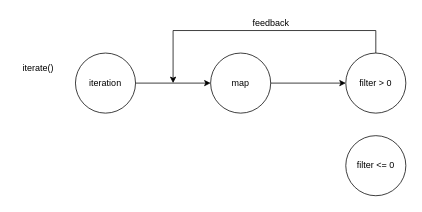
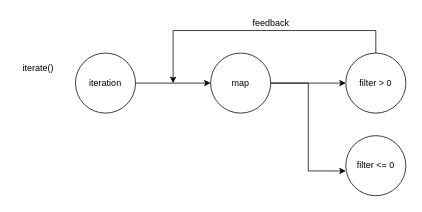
  <mxCell id="0" />
  <mxCell id="1" parent="0" />
  <mxCell id="2" style="edgeStyle=orthogonalEdgeStyle;rounded=0;orthogonalLoop=1;jettySize=auto;html=1;exitX=1;exitY=0.5;exitDx=0;exitDy=0;entryX=0;entryY=0.5;entryDx=0;entryDy=0;" edge="1" parent="1" source="3" target="6"><mxGeometry relative="1" as="geometry" /></mxCell>
  <mxCell id="3" value="iteration" style="ellipse;whiteSpace=wrap;html=1;aspect=fixed;" vertex="1" parent="1"><mxGeometry x="100" y="70" width="80" height="80" as="geometry" /></mxCell>
  <mxCell id="4" style="edgeStyle=orthogonalEdgeStyle;rounded=0;orthogonalLoop=1;jettySize=auto;html=1;exitX=1;exitY=0.5;exitDx=0;exitDy=0;entryX=0;entryY=0.5;entryDx=0;entryDy=0;" edge="1" parent="1" source="6" target="8"><mxGeometry relative="1" as="geometry" /></mxCell>
+ <mxCell id="5" style="edgeStyle=orthogonalEdgeStyle;rounded=0;orthogonalLoop=1;jettySize=auto;html=1;exitX=1;exitY=0.5;exitDx=0;exitDy=0;entryX=0;entryY=0.588;entryDx=0;entryDy=0;entryPerimeter=0;" edge="1" parent="1" source="6" target="9"><mxGeometry relative="1" as="geometry" /></mxCell>
  <mxCell id="6" value="map" style="ellipse;whiteSpace=wrap;html=1;aspect=fixed;" vertex="1" parent="1"><mxGeometry x="280" y="70" width="80" height="80" as="geometry" /></mxCell>
  <mxCell id="7" style="edgeStyle=elbowEdgeStyle;rounded=0;orthogonalLoop=1;jettySize=auto;elbow=vertical;html=1;exitX=0.5;exitY=0;exitDx=0;exitDy=0;" edge="1" parent="1" source="8"><mxGeometry relative="1" as="geometry"><mxPoint x="230" y="110" as="targetPoint" /><Array as="points"><mxPoint x="170" y="40" /></Array></mxGeometry></mxCell>
  <mxCell id="8" value="filter &amp;gt; 0" style="ellipse;whiteSpace=wrap;html=1;aspect=fixed;" vertex="1" parent="1"><mxGeometry x="460" y="70" width="80" height="80" as="geometry" /></mxCell>
  <mxCell id="9" value="filter &amp;lt;= 0" style="ellipse;whiteSpace=wrap;html=1;aspect=fixed;" vertex="1" parent="1"><mxGeometry x="460" y="180" width="80" height="80" as="geometry" /></mxCell>
  <mxCell id="10" value="iterate()" style="text;html=1;resizable=0;autosize=1;align=center;verticalAlign=middle;points=[];fillColor=none;strokeColor=none;rounded=0;" vertex="1" parent="1"><mxGeometry x="20" y="80" width="60" height="20" as="geometry" /></mxCell>
  <mxCell id="11" value="feedback" style="text;html=1;resizable=0;autosize=1;align=center;verticalAlign=middle;points=[];fillColor=none;strokeColor=none;rounded=0;" vertex="1" parent="1"><mxGeometry x="330" y="20" width="60" height="20" as="geometry" /></mxCell>
